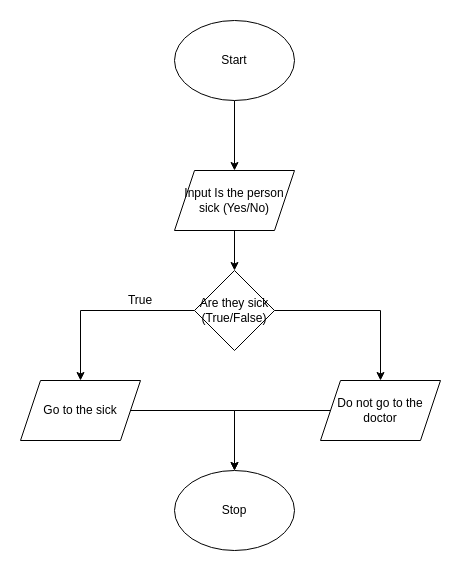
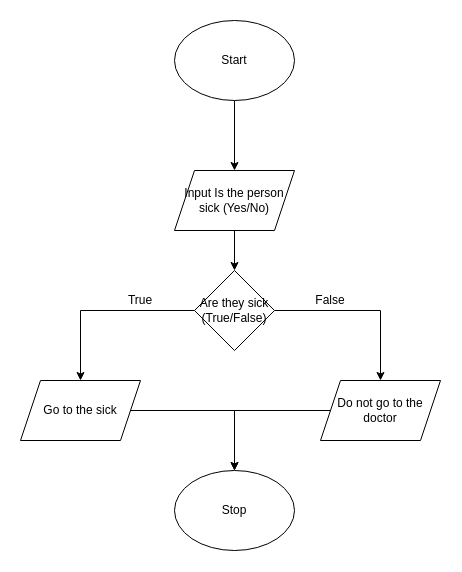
  <mxCell id="0" />
  <mxCell id="1" parent="0" />
  <mxCell id="2" style="edgeStyle=orthogonalEdgeStyle;rounded=0;orthogonalLoop=1;jettySize=auto;html=1;entryX=0.5;entryY=0;entryDx=0;entryDy=0;" edge="1" parent="1" source="3" target="5"><mxGeometry relative="1" as="geometry" /></mxCell>
  <mxCell id="3" value="Start" style="ellipse;whiteSpace=wrap;html=1;" vertex="1" parent="1"><mxGeometry x="174" y="20" width="120" height="80" as="geometry" /></mxCell>
  <mxCell id="4" style="edgeStyle=orthogonalEdgeStyle;rounded=0;orthogonalLoop=1;jettySize=auto;html=1;" edge="1" parent="1" source="5" target="8"><mxGeometry relative="1" as="geometry" /></mxCell>
  <mxCell id="5" value="Input Is the person sick (Yes/No)" style="shape=parallelogram;perimeter=parallelogramPerimeter;whiteSpace=wrap;html=1;fixedSize=1;" vertex="1" parent="1"><mxGeometry x="174" y="170" width="120" height="60" as="geometry" /></mxCell>
  <mxCell id="6" style="edgeStyle=orthogonalEdgeStyle;rounded=0;orthogonalLoop=1;jettySize=auto;html=1;exitX=0;exitY=0.5;exitDx=0;exitDy=0;" edge="1" parent="1" source="8" target="10"><mxGeometry relative="1" as="geometry" /></mxCell>
  <mxCell id="7" style="edgeStyle=orthogonalEdgeStyle;rounded=0;orthogonalLoop=1;jettySize=auto;html=1;" edge="1" parent="1" source="8" target="13"><mxGeometry relative="1" as="geometry" /></mxCell>
  <mxCell id="8" value="Are they sick (True/False)" style="rhombus;whiteSpace=wrap;html=1;" vertex="1" parent="1"><mxGeometry x="194" y="270" width="80" height="80" as="geometry" /></mxCell>
  <mxCell id="9" style="edgeStyle=orthogonalEdgeStyle;rounded=0;orthogonalLoop=1;jettySize=auto;html=1;" edge="1" parent="1" source="10" target="15"><mxGeometry relative="1" as="geometry" /></mxCell>
  <mxCell id="10" value="Go to the sick" style="shape=parallelogram;perimeter=parallelogramPerimeter;whiteSpace=wrap;html=1;fixedSize=1;" vertex="1" parent="1"><mxGeometry x="20" y="380" width="120" height="60" as="geometry" /></mxCell>
  <mxCell id="11" value="True" style="text;html=1;strokeColor=none;fillColor=none;align=center;verticalAlign=middle;whiteSpace=wrap;rounded=0;" vertex="1" parent="1"><mxGeometry x="120" y="290" width="40" height="20" as="geometry" /></mxCell>
  <mxCell id="12" style="edgeStyle=orthogonalEdgeStyle;rounded=0;orthogonalLoop=1;jettySize=auto;html=1;" edge="1" parent="1" source="13" target="15"><mxGeometry relative="1" as="geometry" /></mxCell>
  <mxCell id="13" value="Do not go to the doctor" style="shape=parallelogram;perimeter=parallelogramPerimeter;whiteSpace=wrap;html=1;fixedSize=1;" vertex="1" parent="1"><mxGeometry x="320" y="380" width="120" height="60" as="geometry" /></mxCell>
+ <mxCell id="14" value="False" style="text;html=1;strokeColor=none;fillColor=none;align=center;verticalAlign=middle;whiteSpace=wrap;rounded=0;" vertex="1" parent="1"><mxGeometry x="310" y="290" width="40" height="20" as="geometry" /></mxCell>
  <mxCell id="15" value="Stop" style="ellipse;whiteSpace=wrap;html=1;" vertex="1" parent="1"><mxGeometry x="174" y="470" width="120" height="80" as="geometry" /></mxCell>
